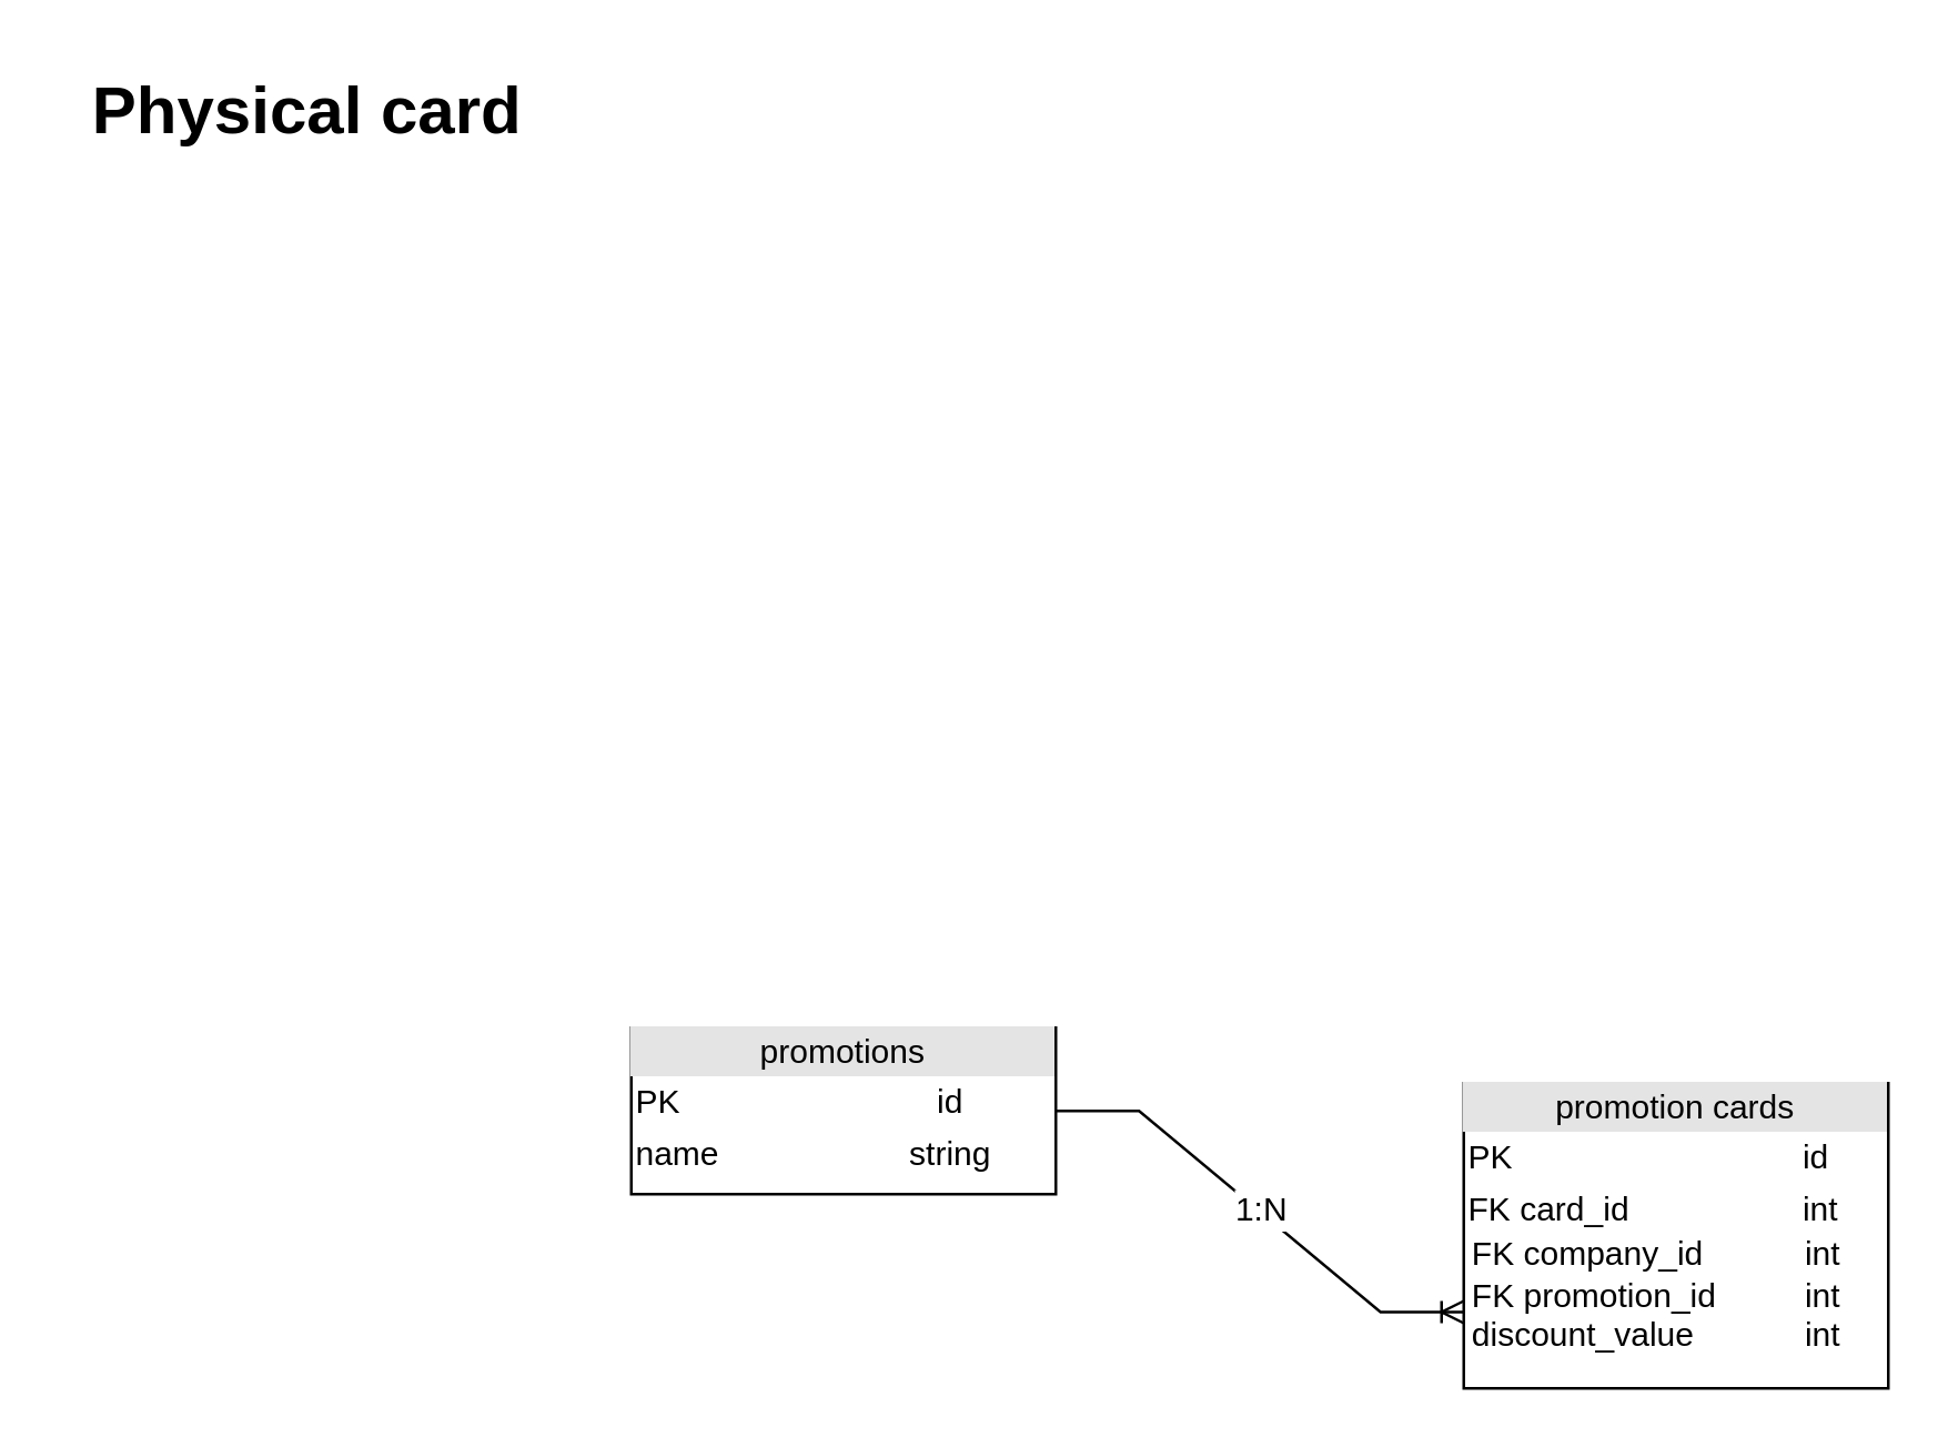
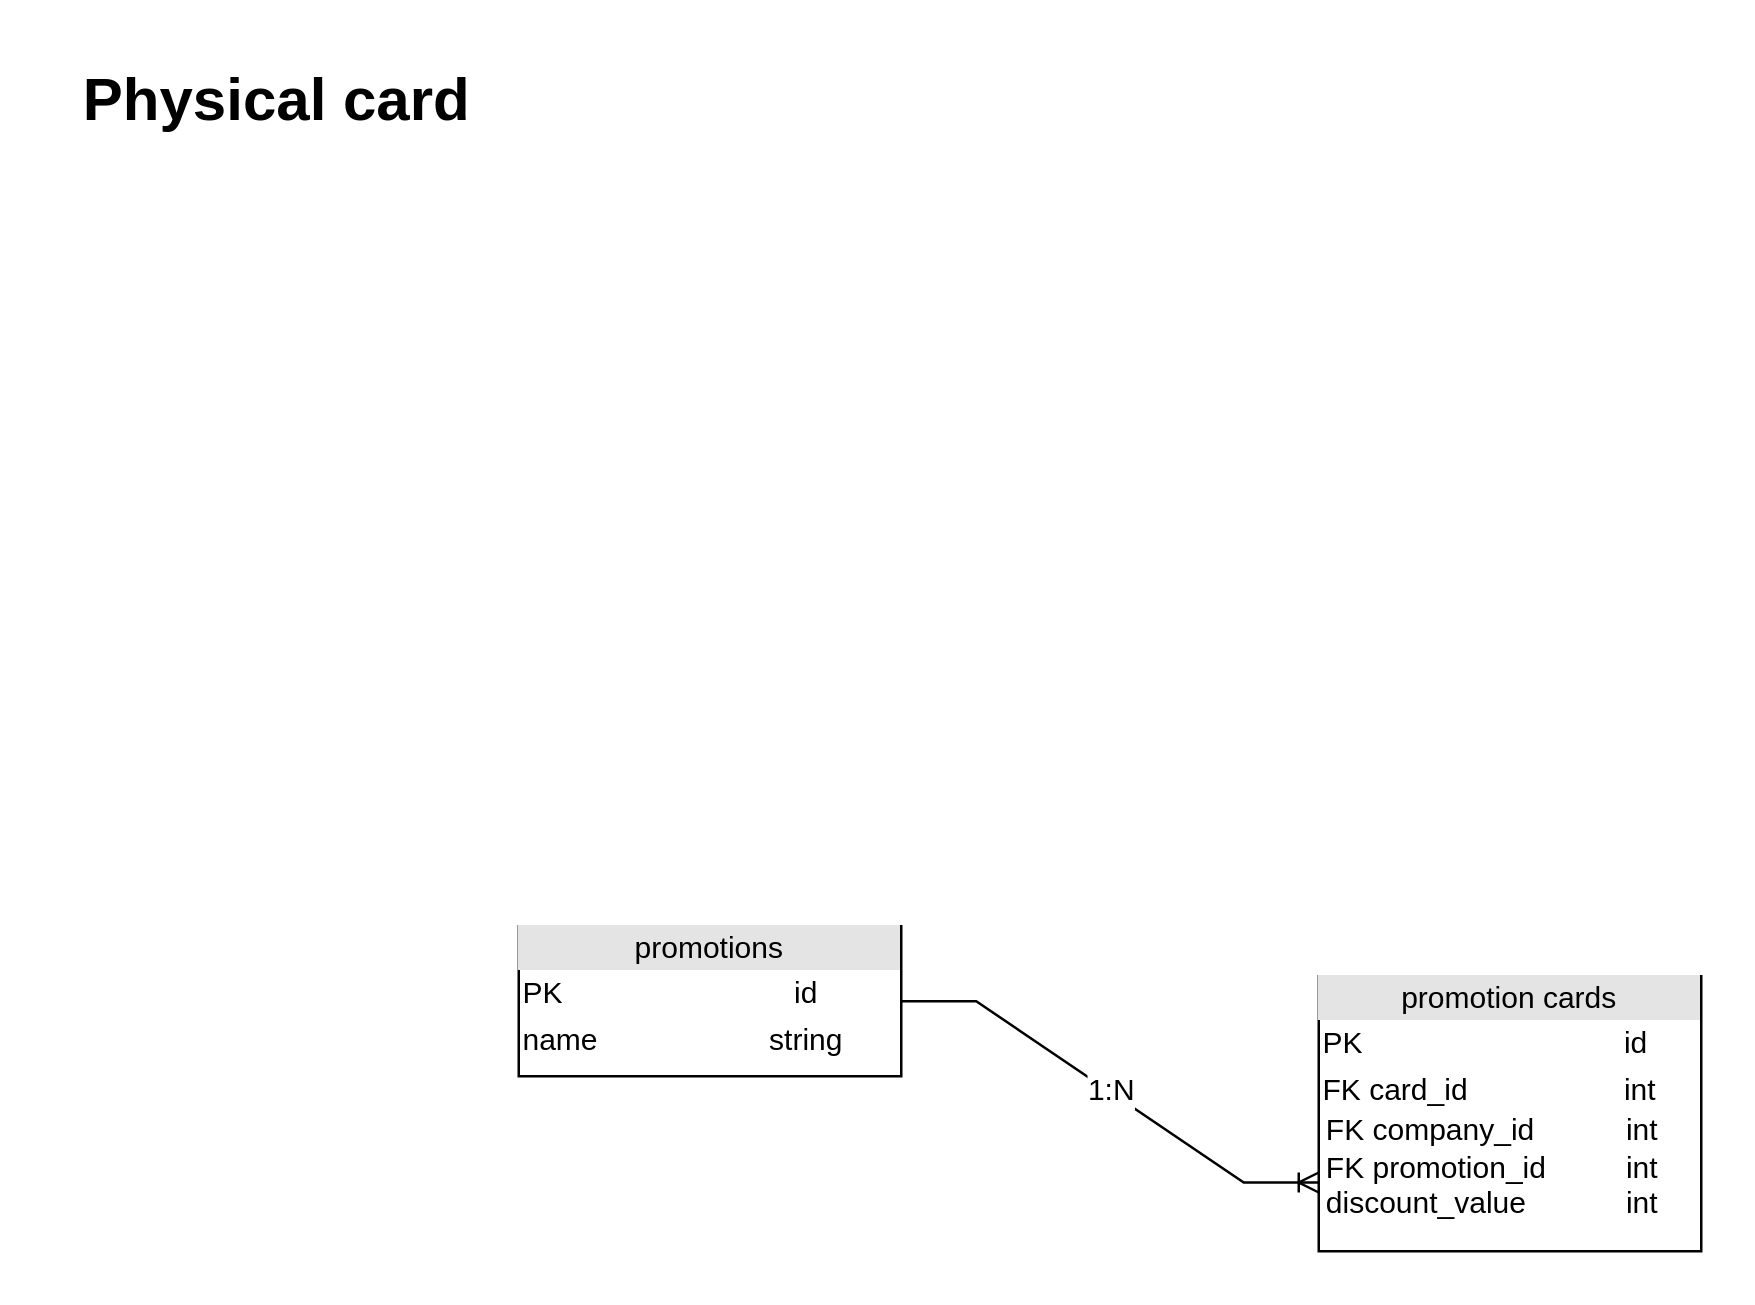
  <mxCell id="0" />
  <mxCell id="1" parent="0" />
  <mxCell id="2" value="Physical card" style="text;strokeColor=none;fillColor=none;html=1;fontSize=24;fontStyle=1;verticalAlign=middle;align=center;" vertex="1" parent="1"><mxGeometry x="20" width="180" height="40" as="geometry" y="20" /></mxCell>
  <mxCell id="3" value="&lt;div style=&quot;text-align: center; box-sizing: border-box; width: 100%; background: rgb(228, 228, 228); padding: 2px;&quot;&gt;promotion cards&lt;/div&gt;&lt;table style=&quot;width:100%;font-size:1em;&quot; cellpadding=&quot;2&quot; cellspacing=&quot;0&quot;&gt;&lt;tbody&gt;&lt;tr&gt;&lt;td&gt;PK&lt;/td&gt;&lt;td&gt;id&lt;/td&gt;&lt;/tr&gt;&lt;tr&gt;&lt;td&gt;FK card_id&lt;/td&gt;&lt;td&gt;int&lt;/td&gt;&lt;/tr&gt;&lt;/tbody&gt;&lt;/table&gt;&lt;span style=&quot;&quot;&gt;&amp;nbsp;FK company_id&amp;nbsp; &amp;nbsp;&lt;span style=&quot;white-space: pre;&quot;&gt;&#09;&lt;/span&gt;&amp;nbsp; &amp;nbsp; &amp;nbsp;int&lt;br&gt;&amp;nbsp;FK promotion_id&lt;span style=&quot;white-space: pre;&quot;&gt;&#09;&lt;/span&gt;&amp;nbsp; &amp;nbsp; &amp;nbsp;int&lt;br&gt;&amp;nbsp;discount_value&amp;nbsp; &lt;span style=&quot;white-space: pre;&quot;&gt;&#09;&lt;/span&gt;&amp;nbsp; &amp;nbsp; &amp;nbsp;int&lt;br&gt;&lt;/span&gt;" style="verticalAlign=top;align=left;overflow=fill;html=1;" vertex="1" parent="1"><mxGeometry x="527" y="390" width="153" height="110" as="geometry" /></mxCell>
  <mxCell id="4" style="edgeStyle=orthogonalEdgeStyle;rounded=0;orthogonalLoop=1;jettySize=auto;html=1;exitX=0.5;exitY=1;exitDx=0;exitDy=0;" edge="1" parent="1" source="3" target="3"><mxGeometry relative="1" as="geometry" /></mxCell>
- <mxCell id="5" value="&lt;div style=&quot;text-align: center; box-sizing: border-box; width: 100%; background: rgb(228, 228, 228); padding: 2px;&quot;&gt;promotions&lt;/div&gt;&lt;table style=&quot;width:100%;font-size:1em;&quot; cellpadding=&quot;2&quot; cellspacing=&quot;0&quot;&gt;&lt;tbody&gt;&lt;tr&gt;&lt;td&gt;PK&lt;/td&gt;&lt;td&gt;&lt;span style=&quot;white-space: pre;&quot;&gt;&#09;&lt;/span&gt;&lt;span style=&quot;white-space: pre;&quot;&gt;&#09;&lt;/span&gt;&amp;nbsp; &amp;nbsp; id&lt;/td&gt;&lt;/tr&gt;&lt;tr&gt;&lt;td&gt;name&lt;/td&gt;&lt;td&gt;&amp;nbsp;&lt;span style=&quot;white-space: pre;&quot;&gt;&#09;&lt;/span&gt;&lt;span style=&quot;white-space: pre;&quot;&gt;&#09;&lt;/span&gt;&amp;nbsp;string&lt;/td&gt;&lt;/tr&gt;&lt;/tbody&gt;&lt;/table&gt;&lt;span style=&quot;&quot;&gt;&lt;br&gt;&lt;/span&gt;" style="verticalAlign=top;align=left;overflow=fill;html=1;" vertex="1" parent="1"><mxGeometry x="227" y="370" width="153" height="60" as="geometry" /></mxCell>
+ <mxCell id="5" value="&lt;div style=&quot;text-align: center; box-sizing: border-box; width: 100%; background: rgb(228, 228, 228); padding: 2px;&quot;&gt;promotions&lt;/div&gt;&lt;table style=&quot;width:100%;font-size:1em;&quot; cellpadding=&quot;2&quot; cellspacing=&quot;0&quot;&gt;&lt;tbody&gt;&lt;tr&gt;&lt;td&gt;PK&lt;/td&gt;&lt;td&gt;&lt;span style=&quot;white-space: pre;&quot;&gt;&#09;&lt;/span&gt;&lt;span style=&quot;white-space: pre;&quot;&gt;&#09;&lt;/span&gt;&amp;nbsp; &amp;nbsp; id&lt;/td&gt;&lt;/tr&gt;&lt;tr&gt;&lt;td&gt;name&lt;/td&gt;&lt;td&gt;&amp;nbsp;&lt;span style=&quot;white-space: pre;&quot;&gt;&#09;&lt;/span&gt;&lt;span style=&quot;white-space: pre;&quot;&gt;&#09;&lt;/span&gt;&amp;nbsp;string&lt;/td&gt;&lt;/tr&gt;&lt;/tbody&gt;&lt;/table&gt;&lt;span style=&quot;&quot;&gt;&lt;br&gt;&lt;/span&gt;" style="verticalAlign=top;align=left;overflow=fill;html=1;" vertex="1" parent="1"><mxGeometry x="207" y="370" width="153" height="60" as="geometry" /></mxCell>
  <mxCell id="6" value="1:N" style="edgeStyle=entityRelationEdgeStyle;fontSize=12;html=1;endArrow=ERoneToMany;rounded=0;exitX=1;exitY=0.5;exitDx=0;exitDy=0;entryX=0;entryY=0.75;entryDx=0;entryDy=0;" edge="1" parent="1" source="5" target="3"><mxGeometry width="100" height="100" relative="1" as="geometry"><mxPoint x="627" y="460" as="sourcePoint" /><mxPoint x="727" y="360" as="targetPoint" /></mxGeometry></mxCell>
